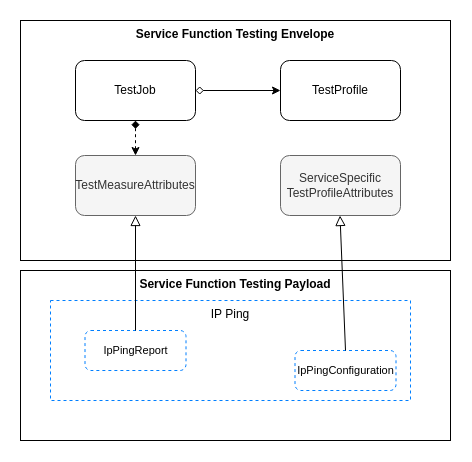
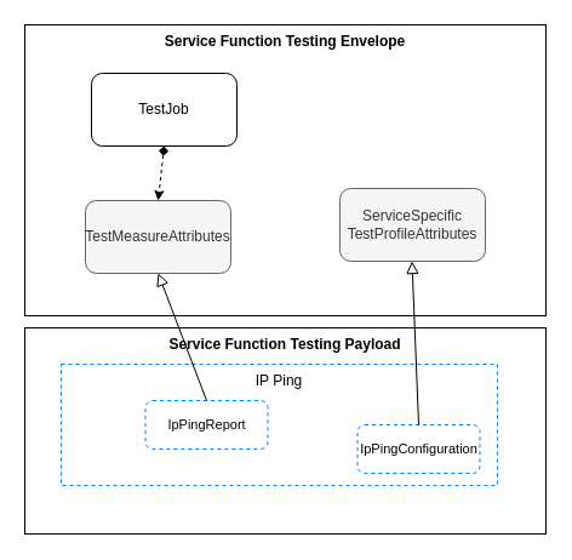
  <mxCell id="0" />
  <mxCell id="1" parent="0" />
  <mxCell id="2" value="&lt;b&gt;Service Function Testing Envelope&lt;/b&gt;" style="rounded=0;whiteSpace=wrap;html=1;verticalAlign=top;" parent="1" vertex="1"><mxGeometry x="20" y="20" width="430" height="240" as="geometry" /></mxCell>
  <mxCell id="3" value="TestJob" style="rounded=1;whiteSpace=wrap;html=1;" parent="1" vertex="1"><mxGeometry x="75" y="60" width="120" height="60" as="geometry" /></mxCell>
- <mxCell id="4" value="TestProfile" style="rounded=1;whiteSpace=wrap;html=1;" parent="1" vertex="1"><mxGeometry x="280" y="60" width="120" height="60" as="geometry" /></mxCell>
- <mxCell id="5" value="TestMeasureAttributes" style="rounded=1;html=1;whiteSpace=wrap;fillColor=#f5f5f5;strokeColor=#666666;fontColor=#333333;" parent="1" vertex="1"><mxGeometry x="75" y="155" width="120" height="60" as="geometry" /></mxCell>
+ <mxCell id="5" value="TestMeasureAttributes" style="rounded=1;html=1;whiteSpace=wrap;fillColor=#f5f5f5;strokeColor=#666666;fontColor=#333333;" parent="1" vertex="1"><mxGeometry x="70" y="165" width="120" height="60" as="geometry" /></mxCell>
  <mxCell id="6" value="" style="endArrow=classic;html=1;startArrow=diamond;startFill=1;exitX=0.5;exitY=1;exitDx=0;exitDy=0;entryX=0.5;entryY=0;entryDx=0;entryDy=0;dashed=1;" parent="1" source="3" target="5" edge="1"><mxGeometry width="50" height="50" relative="1" as="geometry"><mxPoint x="180" y="310" as="sourcePoint" /><mxPoint x="230" y="260" as="targetPoint" /></mxGeometry></mxCell>
- <mxCell id="7" value="" style="endArrow=classic;html=1;startArrow=diamond;startFill=0;exitX=1;exitY=0.5;exitDx=0;exitDy=0;" parent="1" source="3" target="4" edge="1"><mxGeometry width="50" height="50" relative="1" as="geometry"><mxPoint x="145" y="130" as="sourcePoint" /><mxPoint x="145" y="165" as="targetPoint" /></mxGeometry></mxCell>
  <mxCell id="8" value="ServiceSpecific&lt;br&gt;TestProfileAttributes" style="rounded=1;whiteSpace=wrap;html=1;fillColor=#f5f5f5;strokeColor=#666666;fontColor=#333333;" parent="1" vertex="1"><mxGeometry x="280" y="155" width="120" height="60" as="geometry" /></mxCell>
  <mxCell id="9" value="&lt;b&gt;Service Function Testing Payload&lt;/b&gt;" style="rounded=0;whiteSpace=wrap;html=1;verticalAlign=top;" parent="1" vertex="1"><mxGeometry x="20" y="270" width="430" height="170" as="geometry" /></mxCell>
  <mxCell id="10" value="IP Ping" style="rounded=0;whiteSpace=wrap;html=1;dashed=1;strokeColor=#007FFF;verticalAlign=top;" parent="1" vertex="1"><mxGeometry x="50" y="300" width="360" height="100" as="geometry" /></mxCell>
- <mxCell id="11" value="IpPingReport" style="rounded=1;whiteSpace=wrap;html=1;dashed=1;strokeColor=#007FFF;fontSize=11;" parent="1" vertex="1"><mxGeometry x="84.5" y="330" width="101" height="40" as="geometry" /></mxCell>
+ <mxCell id="11" value="IpPingReport" style="rounded=1;whiteSpace=wrap;html=1;dashed=1;strokeColor=#007FFF;fontSize=11;" parent="1" vertex="1"><mxGeometry x="119.5" y="330" width="101" height="40" as="geometry" /></mxCell>
  <mxCell id="12" value="IpPingConfiguration" style="rounded=1;whiteSpace=wrap;html=1;dashed=1;strokeColor=#007FFF;fontSize=11;" parent="1" vertex="1"><mxGeometry x="294.5" y="350" width="101" height="40" as="geometry" /></mxCell>
  <mxCell id="13" value="" style="endArrow=block;html=1;fontSize=11;endFill=0;exitX=0.5;exitY=0;exitDx=0;exitDy=0;entryX=0.5;entryY=1;entryDx=0;entryDy=0;endSize=8;" parent="1" source="11" target="5" edge="1"><mxGeometry width="50" height="50" relative="1" as="geometry"><mxPoint x="20" y="530" as="sourcePoint" /><mxPoint x="70" y="480" as="targetPoint" /></mxGeometry></mxCell>
  <mxCell id="14" value="" style="endArrow=block;html=1;fontSize=11;endFill=0;exitX=0.5;exitY=0;exitDx=0;exitDy=0;entryX=0.5;entryY=1;entryDx=0;entryDy=0;endSize=8;" edge="1" parent="1" source="12"><mxGeometry width="50" height="50" relative="1" as="geometry"><mxPoint x="339.5" y="360" as="sourcePoint" /><mxPoint x="339.5" y="215" as="targetPoint" /></mxGeometry></mxCell>
